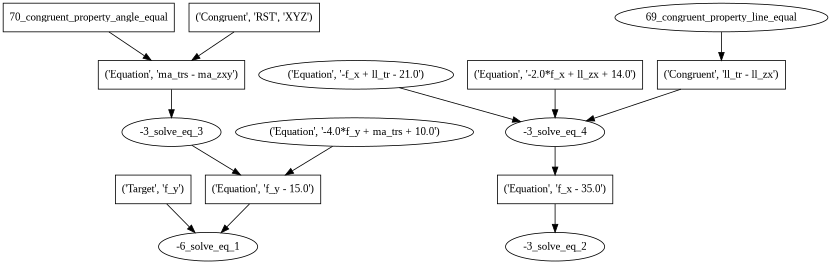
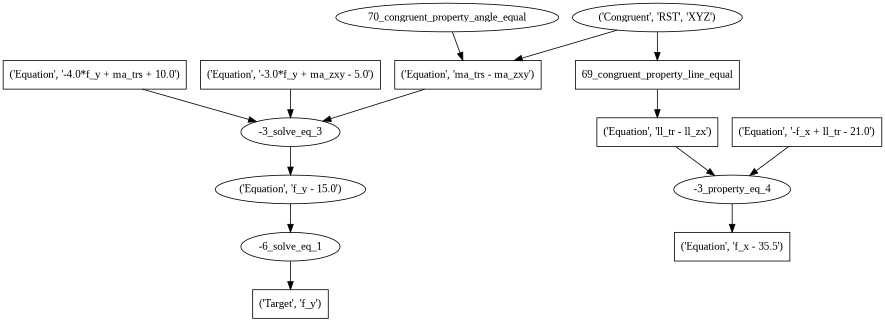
  digraph {
    fontname="Liberation Serif"
    node [fontname="Liberation Serif" shape=box]
    edge [fontname="Liberation Serif"]
    n1 [label="('Target', 'f_y')"]
    n2 [label="-6_solve_eq_1" shape=""]
-   n3 [label="('Equation', 'f_y - 15.0')"]
-   n4 [label="-3_solve_eq_2" shape=""]
-   n5 [label="('Equation', 'f_x - 35.0')"]
+   n3 [label="('Equation', 'f_y - 15.0')" shape=ellipse]
+   n5 [label="('Equation', 'f_x - 35.5')"]
    n6 [label="-3_solve_eq_3" shape=""]
-   n7 [label="('Equation', '-4.0*f_y + ma_trs + 10.0')" shape=ellipse]
+   n7 [label="('Equation', '-4.0*f_y + ma_trs + 10.0')"]
+   n8 [label="('Equation', '-3.0*f_y + ma_zxy - 5.0')"]
    n9 [label="('Equation', 'ma_trs - ma_zxy')"]
-   n10 [label="-3_solve_eq_4" shape=""]
-   n11 [label="('Equation', '-f_x + ll_tr - 21.0')" shape=ellipse]
-   n12 [label="('Equation', '-2.0*f_x + ll_zx + 14.0')"]
-   n13 [label="('Congruent', 'll_tr - ll_zx')"]
-   n14 [label="70_congruent_property_angle_equal"]
-   n15 [label="('Congruent', 'RST', 'XYZ')"]
-   n16 [label="69_congruent_property_line_equal" shape=""]
-   n1 -> n2
+   n10 [label="-3_property_eq_4" shape=""]
+   n11 [label="('Equation', '-f_x + ll_tr - 21.0')"]
+   n13 [label="('Equation', 'll_tr - ll_zx')"]
+   n14 [label="70_congruent_property_angle_equal" shape=""]
+   n15 [label="('Congruent', 'RST', 'XYZ')" shape=ellipse]
+   n16 [label="69_congruent_property_line_equal"]
+   n2 -> n1
    n3 -> n2
-   n5 -> n4
    n6 -> n3
-   n7 -> n3
+   n7 -> n6
+   n8 -> n6
    n9 -> n6
    n10 -> n5
    n11 -> n10
-   n12 -> n10
    n13 -> n10
    n14 -> n9
    n15 -> n9
+   n15 -> n16
    n16 -> n13
  }
